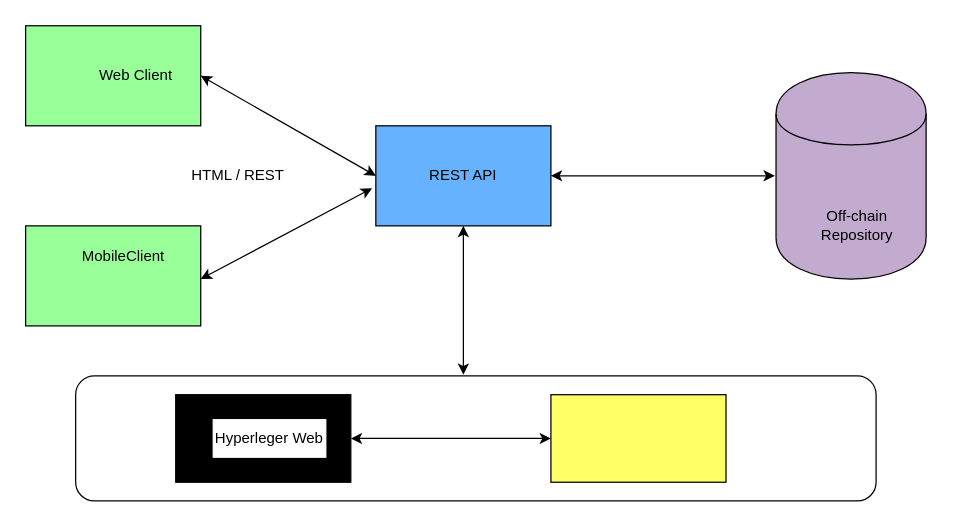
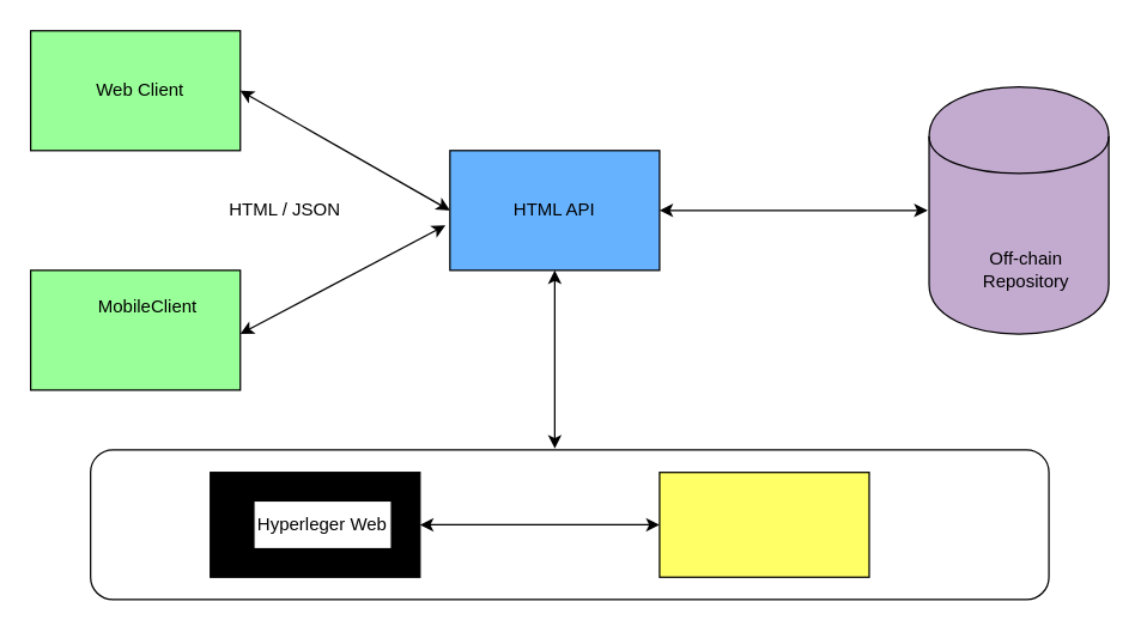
  <mxCell id="0" />
  <mxCell id="1" parent="0" />
  <mxCell id="2" value="" style="shape=cylinder;whiteSpace=wrap;html=1;boundedLbl=1;backgroundOutline=1;fillColor=#C3ABD0;" vertex="1" parent="1"><mxGeometry x="620" y="57.5" width="120" height="165" as="geometry" /></mxCell>
  <mxCell id="3" value="" style="rounded=0;whiteSpace=wrap;html=1;fillColor=#99FF99;" vertex="1" parent="1"><mxGeometry x="20" y="20" width="140" height="80" as="geometry" /></mxCell>
  <mxCell id="4" value="" style="rounded=0;whiteSpace=wrap;html=1;fillColor=#99FF99;" vertex="1" parent="1"><mxGeometry x="20" y="180" width="140" height="80" as="geometry" /></mxCell>
  <mxCell id="5" value="" style="rounded=0;whiteSpace=wrap;html=1;fillColor=#66B2FF;" vertex="1" parent="1"><mxGeometry x="300" y="100" width="140" height="80" as="geometry" /></mxCell>
- <mxCell id="6" value="Web Client&amp;nbsp;" style="text;html=1;strokeColor=none;fillColor=none;align=center;verticalAlign=middle;whiteSpace=wrap;rounded=0;" vertex="1" parent="1"><mxGeometry x="65" y="50" width="90" height="20" as="geometry" /></mxCell>
+ <mxCell id="6" value="Web Client&amp;nbsp;" style="text;html=1;strokeColor=none;fillColor=none;align=center;verticalAlign=middle;whiteSpace=wrap;rounded=0;" vertex="1" parent="1"><mxGeometry x="50" y="50" width="90" height="20" as="geometry" /></mxCell>
  <mxCell id="7" value="MobileClient&amp;nbsp;" style="text;html=1;strokeColor=none;fillColor=none;align=center;verticalAlign=middle;whiteSpace=wrap;rounded=0;" vertex="1" parent="1"><mxGeometry x="55" y="195" width="90" height="20" as="geometry" /></mxCell>
- <mxCell id="8" value="REST API" style="text;html=1;strokeColor=none;fillColor=none;align=center;verticalAlign=middle;whiteSpace=wrap;rounded=0;" vertex="1" parent="1"><mxGeometry x="325" y="130" width="90" height="20" as="geometry" /></mxCell>
+ <mxCell id="8" value="HTML API" style="text;html=1;strokeColor=none;fillColor=none;align=center;verticalAlign=middle;whiteSpace=wrap;rounded=0;" vertex="1" parent="1"><mxGeometry x="325" y="130" width="90" height="20" as="geometry" /></mxCell>
  <mxCell id="9" value="Off-chain&lt;br&gt;Repository" style="text;html=1;strokeColor=none;fillColor=none;align=center;verticalAlign=middle;whiteSpace=wrap;rounded=0;" vertex="1" parent="1"><mxGeometry x="640" y="170" width="90" height="20" as="geometry" /></mxCell>
  <mxCell id="10" value="" style="endArrow=classic;startArrow=classic;html=1;exitX=1;exitY=0.5;exitDx=0;exitDy=0;entryX=0;entryY=0.5;entryDx=0;entryDy=0;" edge="1" parent="1" source="3" target="5"><mxGeometry width="50" height="50" relative="1" as="geometry"><mxPoint x="370" y="230" as="sourcePoint" /><mxPoint x="420" y="180" as="targetPoint" /></mxGeometry></mxCell>
  <mxCell id="11" value="" style="endArrow=classic;startArrow=classic;html=1;exitX=1;exitY=0.5;exitDx=0;exitDy=0;" edge="1" parent="1"><mxGeometry width="50" height="50" relative="1" as="geometry"><mxPoint x="160" y="222.5" as="sourcePoint" /><mxPoint x="297" y="150" as="targetPoint" /></mxGeometry></mxCell>
  <mxCell id="12" value="" style="endArrow=classic;startArrow=classic;html=1;exitX=1;exitY=0.5;exitDx=0;exitDy=0;" edge="1" parent="1" source="5"><mxGeometry width="50" height="50" relative="1" as="geometry"><mxPoint x="370" y="230" as="sourcePoint" /><mxPoint x="619" y="140" as="targetPoint" /></mxGeometry></mxCell>
  <mxCell id="13" value="" style="rounded=1;whiteSpace=wrap;html=1;" vertex="1" parent="1"><mxGeometry x="60" y="300" width="640" height="100" as="geometry" /></mxCell>
  <mxCell id="14" value="" style="rounded=0;whiteSpace=wrap;html=1;fillColor=#000000;" vertex="1" parent="1"><mxGeometry x="140" y="315" width="140" height="70" as="geometry" /></mxCell>
  <mxCell id="15" value="" style="rounded=0;whiteSpace=wrap;html=1;fillColor=#FFFF66;" vertex="1" parent="1"><mxGeometry x="440" y="315" width="140" height="70" as="geometry" /></mxCell>
  <mxCell id="16" value="" style="endArrow=classic;startArrow=classic;html=1;exitX=1;exitY=0.5;exitDx=0;exitDy=0;entryX=0;entryY=0.5;entryDx=0;entryDy=0;" edge="1" parent="1" source="14" target="15"><mxGeometry width="50" height="50" relative="1" as="geometry"><mxPoint x="370" y="230" as="sourcePoint" /><mxPoint x="420" y="180" as="targetPoint" /></mxGeometry></mxCell>
- <mxCell id="17" value="HTML / REST" style="text;html=1;strokeColor=none;fillColor=none;align=center;verticalAlign=middle;whiteSpace=wrap;rounded=0;" vertex="1" parent="1"><mxGeometry x="150" y="130" width="80" height="20" as="geometry" /></mxCell>
+ <mxCell id="17" value="HTML / JSON" style="text;html=1;strokeColor=none;fillColor=none;align=center;verticalAlign=middle;whiteSpace=wrap;rounded=0;" vertex="1" parent="1"><mxGeometry x="150" y="130" width="80" height="20" as="geometry" /></mxCell>
  <mxCell id="18" value="Hyperleger Web" style="text;html=1;strokeColor=#FFFFFF;fillColor=#FFFFFF;align=center;verticalAlign=middle;whiteSpace=wrap;rounded=0;" vertex="1" parent="1"><mxGeometry x="170" y="335" width="90" height="30" as="geometry" /></mxCell>
  <mxCell id="19" value="" style="endArrow=classic;startArrow=classic;html=1;entryX=0.5;entryY=1;entryDx=0;entryDy=0;" edge="1" parent="1" target="5"><mxGeometry width="50" height="50" relative="1" as="geometry"><mxPoint x="370" y="299" as="sourcePoint" /><mxPoint x="420" y="180" as="targetPoint" /></mxGeometry></mxCell>
